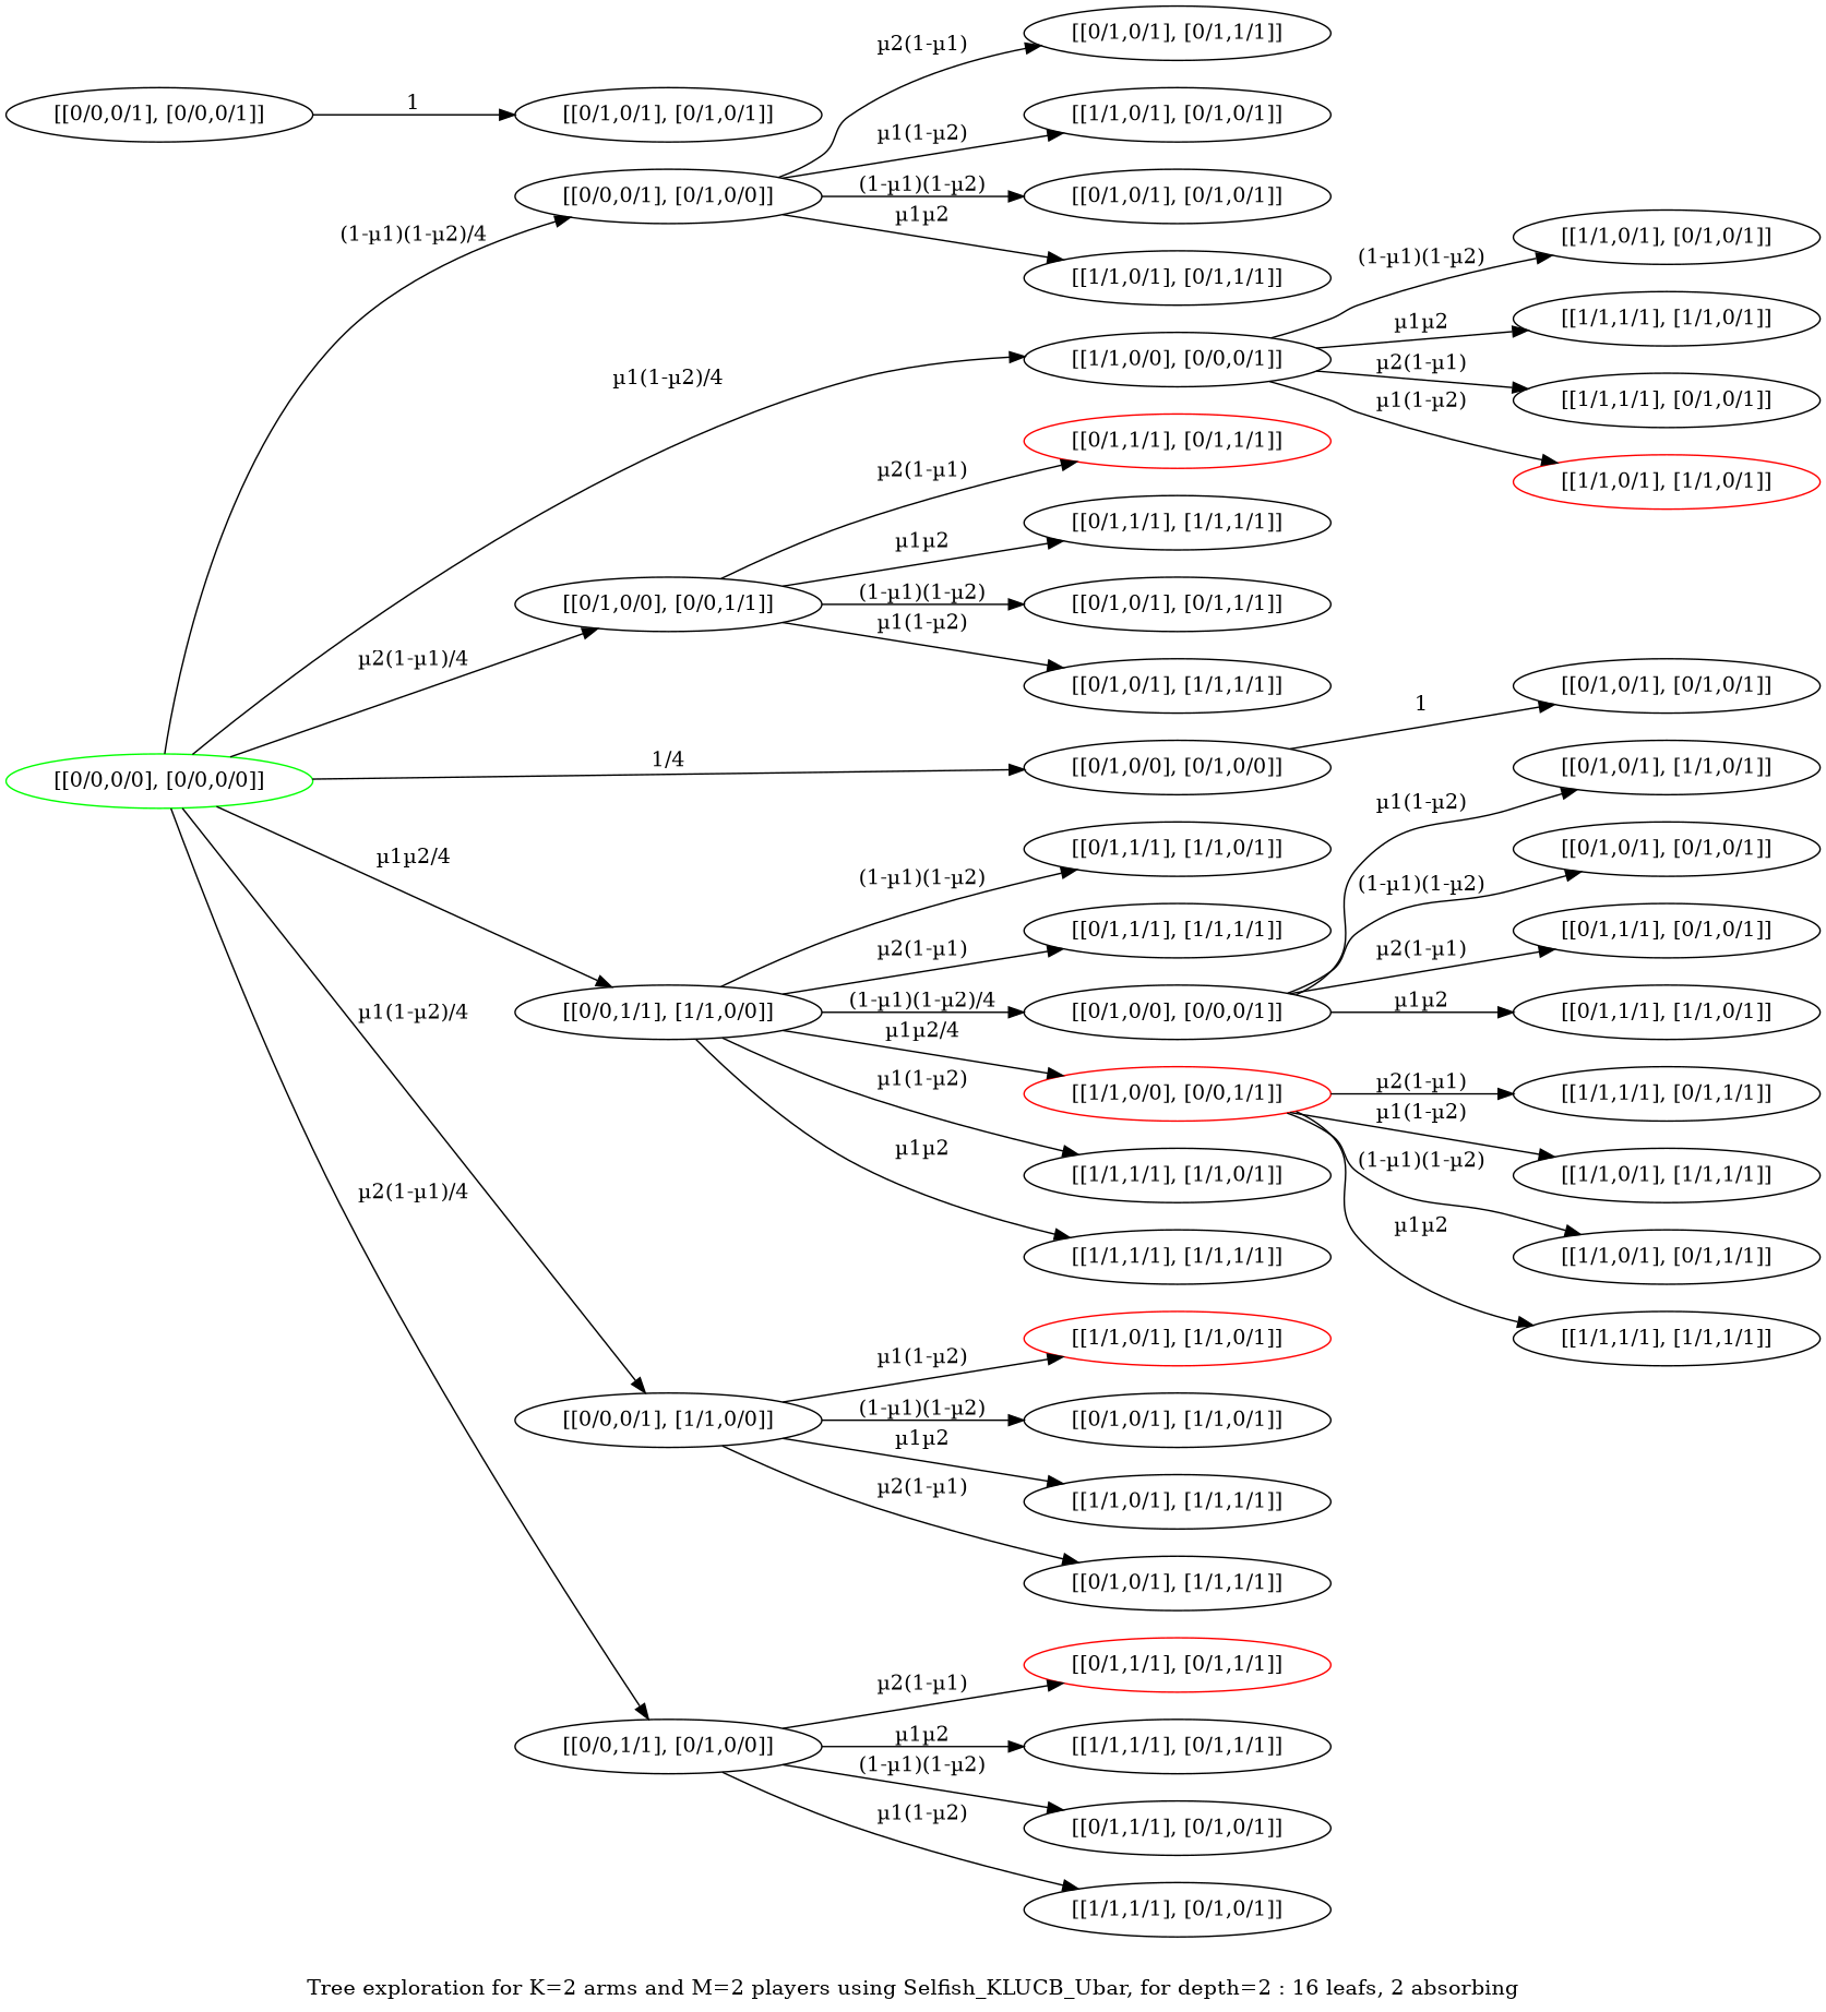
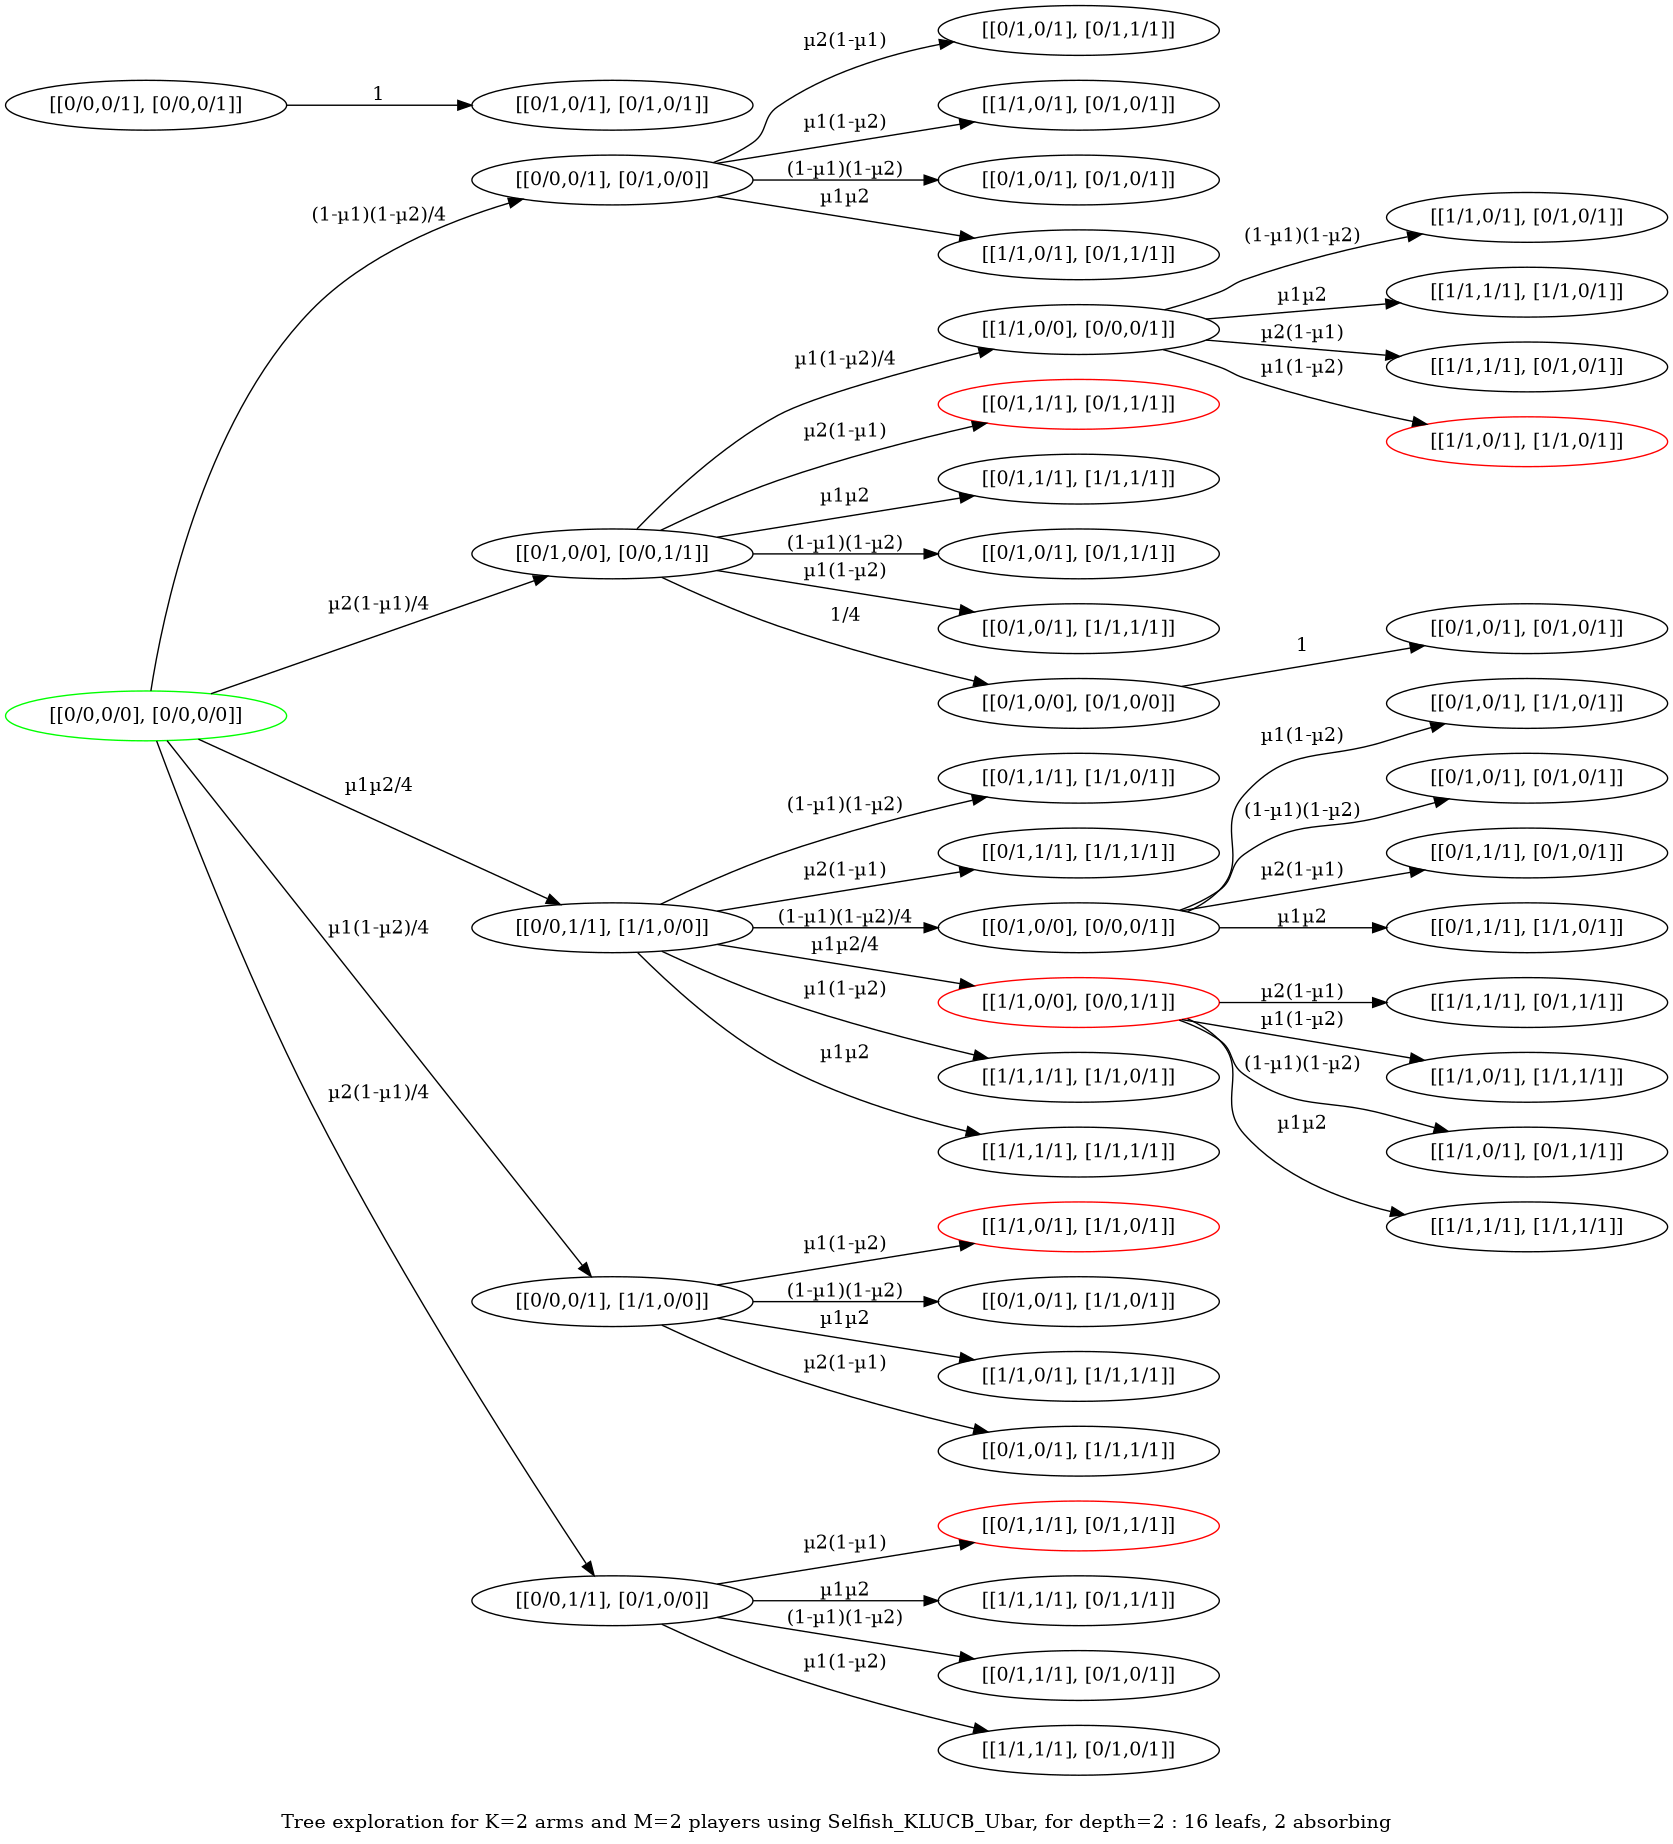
  digraph {
    label="Tree exploration for K=2 arms and M=2 players using Selfish_KLUCB_Ubar, for depth=2 : 16 leafs, 2 absorbing"
    rankdir=LR
    edge [color=black]
    n1 [color=green label="[[0/0,0/0], [0/0,0/0]]"]
    n2 [label="[[1/1,0/0], [0/0,0/1]]"]
    n3 [label="[[0/0,0/1], [0/1,0/0]]"]
    n4 [label="[[0/1,0/0], [0/0,1/1]]"]
    n5 [label="[[0/0,1/1], [1/1,0/0]]"]
    n6 [label="[[0/1,0/0], [0/1,0/0]]"]
    n7 [label="[[0/0,0/1], [1/1,0/0]]"]
    n8 [label="[[0/0,1/1], [0/1,0/0]]"]
    n9 [label="[[1/1,1/1], [1/1,0/1]]"]
    n10 [label="[[1/1,1/1], [0/1,0/1]]"]
    n11 [color=red label="[[1/1,0/1], [1/1,0/1]]"]
    n12 [label="[[1/1,0/1], [0/1,0/1]]"]
    n13 [label="[[0/0,0/1], [0/0,0/1]]"]
    n14 [label="[[0/1,0/1], [0/1,0/1]]"]
    n15 [label="[[0/1,0/0], [0/0,0/1]]"]
    n16 [label="[[0/1,0/1], [0/1,0/1]]"]
    n17 [label="[[0/1,1/1], [0/1,0/1]]"]
    n18 [label="[[0/1,1/1], [1/1,0/1]]"]
    n19 [label="[[0/1,0/1], [1/1,0/1]]"]
    n20 [label="[[0/1,0/1], [0/1,0/1]]"]
    n21 [label="[[1/1,0/1], [0/1,1/1]]"]
    n22 [label="[[0/1,0/1], [0/1,1/1]]"]
    n23 [label="[[1/1,0/1], [0/1,0/1]]"]
    n24 [label="[[0/1,0/1], [0/1,1/1]]"]
    n25 [label="[[0/1,0/1], [1/1,1/1]]"]
    n26 [color=red label="[[0/1,1/1], [0/1,1/1]]"]
    n27 [label="[[0/1,1/1], [1/1,1/1]]"]
    n28 [color=red label="[[1/1,0/0], [0/0,1/1]]"]
    n29 [label="[[1/1,1/1], [1/1,0/1]]"]
    n30 [label="[[1/1,1/1], [1/1,1/1]]"]
    n31 [label="[[0/1,1/1], [1/1,0/1]]"]
    n32 [label="[[0/1,1/1], [1/1,1/1]]"]
    n33 [label="[[0/1,0/1], [0/1,0/1]]"]
    n34 [label="[[1/1,0/1], [1/1,1/1]]"]
    n35 [label="[[0/1,0/1], [1/1,1/1]]"]
    n36 [color=red label="[[1/1,0/1], [1/1,0/1]]"]
    n37 [label="[[0/1,0/1], [1/1,0/1]]"]
    n38 [label="[[1/1,0/1], [1/1,1/1]]"]
    n39 [label="[[1/1,0/1], [0/1,1/1]]"]
    n40 [label="[[1/1,1/1], [1/1,1/1]]"]
    n41 [label="[[1/1,1/1], [0/1,1/1]]"]
    n42 [label="[[0/1,1/1], [0/1,0/1]]"]
    n43 [label="[[1/1,1/1], [0/1,0/1]]"]
    n44 [color=red label="[[0/1,1/1], [0/1,1/1]]"]
    n45 [label="[[1/1,1/1], [0/1,1/1]]"]
-   n1 -> n2 [label="µ1(1-µ2)/4"]
+   n4 -> n2 [label="µ1(1-µ2)/4"]
    n1 -> n3 [label="(1-µ1)(1-µ2)/4"]
    n1 -> n4 [label="µ2(1-µ1)/4"]
    n1 -> n5 [label="µ1µ2/4"]
-   n1 -> n6 [label="1/4"]
+   n4 -> n6 [label="1/4"]
    n1 -> n7 [label="µ1(1-µ2)/4"]
    n1 -> n8 [label="µ2(1-µ1)/4"]
    n2 -> n9 [label="µ1µ2"]
    n2 -> n10 [label="µ2(1-µ1)"]
    n2 -> n11 [label="µ1(1-µ2)"]
    n2 -> n12 [label="(1-µ1)(1-µ2)"]
    n3 -> n20 [label="(1-µ1)(1-µ2)"]
    n3 -> n21 [label="µ1µ2"]
    n3 -> n22 [label="µ2(1-µ1)"]
    n3 -> n23 [label="µ1(1-µ2)"]
    n4 -> n24 [label="(1-µ1)(1-µ2)"]
    n4 -> n25 [label="µ1(1-µ2)"]
    n4 -> n26 [label="µ2(1-µ1)"]
    n4 -> n27 [label="µ1µ2"]
    n5 -> n15 [label="(1-µ1)(1-µ2)/4"]
    n5 -> n28 [label="µ1µ2/4"]
    n5 -> n29 [label="µ1(1-µ2)"]
    n5 -> n30 [label="µ1µ2"]
    n5 -> n31 [label="(1-µ1)(1-µ2)"]
    n5 -> n32 [label="µ2(1-µ1)"]
    n6 -> n33 [label=1]
    n7 -> n34 [label="µ1µ2"]
    n7 -> n35 [label="µ2(1-µ1)"]
    n7 -> n36 [label="µ1(1-µ2)"]
    n7 -> n37 [label="(1-µ1)(1-µ2)"]
    n8 -> n42 [label="(1-µ1)(1-µ2)"]
    n8 -> n43 [label="µ1(1-µ2)"]
    n8 -> n44 [label="µ2(1-µ1)"]
    n8 -> n45 [label="µ1µ2"]
    n13 -> n14 [label=1]
    n15 -> n16 [label="(1-µ1)(1-µ2)"]
    n15 -> n17 [label="µ2(1-µ1)"]
    n15 -> n18 [label="µ1µ2"]
    n15 -> n19 [label="µ1(1-µ2)"]
    n28 -> n38 [label="µ1(1-µ2)"]
    n28 -> n39 [label="(1-µ1)(1-µ2)"]
    n28 -> n40 [label="µ1µ2"]
    n28 -> n41 [label="µ2(1-µ1)"]
  }
